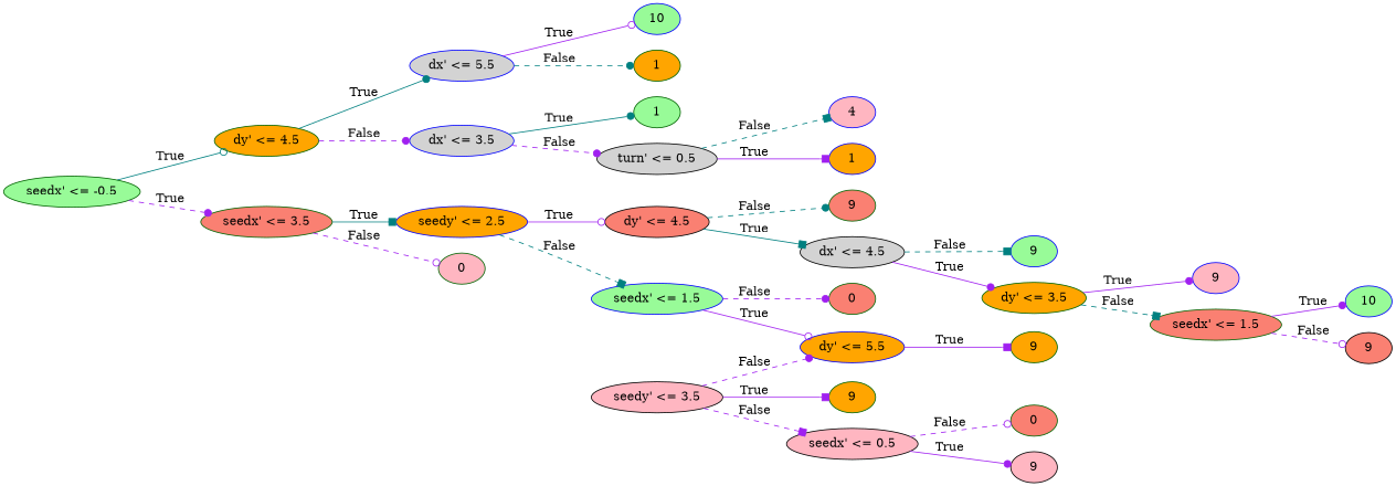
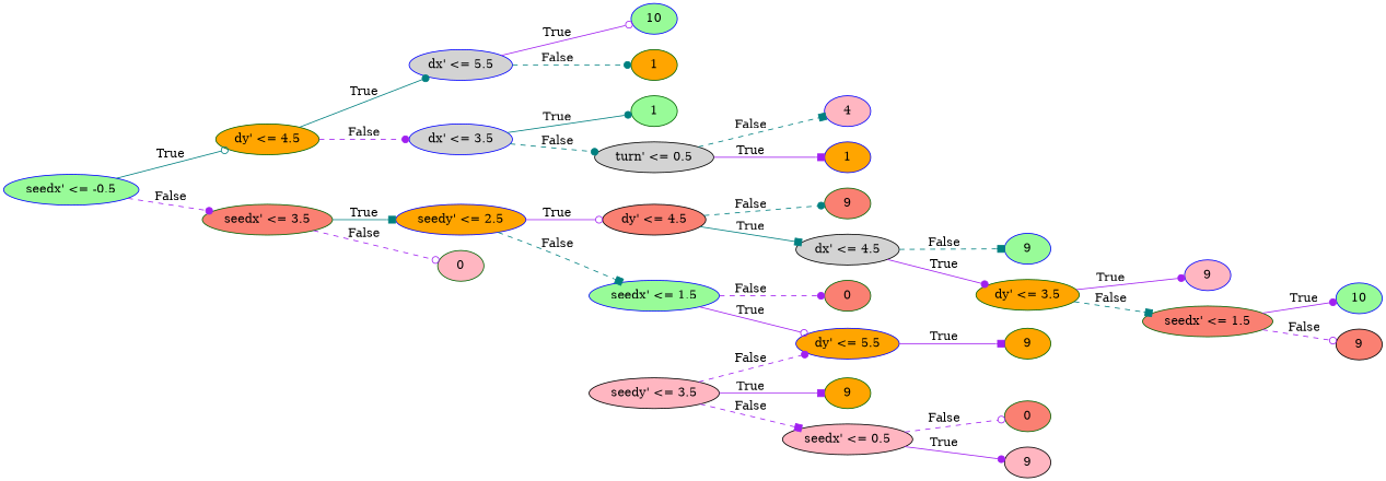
  digraph {
    rankdir=LR
    node [color=darkgreen fillcolor=orange style=filled]
    edge [arrowhead=dot color=purple]
-   n1 [fillcolor=palegreen label="seedx' <= -0.5"]
+   n1 [color=blue fillcolor=palegreen label="seedx' <= -0.5"]
    n2 [label="dy' <= 4.5"]
    n3 [fillcolor=salmon label="seedx' <= 3.5"]
    n4 [color=blue fillcolor=lightgrey label="dx' <= 5.5"]
    n5 [color=blue fillcolor=lightgrey label="dx' <= 3.5"]
    n6 [color=blue label="seedy' <= 2.5"]
    n7 [fillcolor=lightpink label=0]
    n8 [color=blue fillcolor=palegreen label=10]
    n9 [label=1]
    n10 [fillcolor=palegreen label=1]
    n11 [color=black fillcolor=lightgrey label="turn' <= 0.5"]
    n12 [color=blue label=1]
    n13 [color=blue fillcolor=lightpink label=4]
    n14 [color=black fillcolor=salmon label="dy' <= 4.5"]
    n15 [color=blue fillcolor=palegreen label="seedx' <= 1.5"]
    n16 [color=black fillcolor=lightgrey label="dx' <= 4.5"]
    n17 [fillcolor=salmon label=9]
    n18 [color=blue label="dy' <= 5.5"]
    n19 [fillcolor=salmon label=0]
    n20 [label="dy' <= 3.5"]
    n21 [color=blue fillcolor=palegreen label=9]
    n22 [color=blue fillcolor=lightpink label=9]
    n23 [fillcolor=salmon label="seedx' <= 1.5"]
    n24 [color=blue fillcolor=palegreen label=10]
    n25 [color=black fillcolor=salmon label=9]
    n26 [label=9]
    n27 [color=black fillcolor=lightpink label="seedy' <= 3.5"]
    n28 [label=9]
    n29 [color=black fillcolor=lightpink label="seedx' <= 0.5"]
    n30 [color=black fillcolor=lightpink label=9]
    n31 [fillcolor=salmon label=0]
    n1 -> n2 [arrowhead=odot color=teal label=True]
-   n1 -> n3 [label=True style=dashed]
+   n1 -> n3 [label=False style=dashed]
    n2 -> n4 [color=teal label=True]
    n2 -> n5 [label=False style=dashed]
    n3 -> n6 [arrowhead=box color=teal label=True]
    n3 -> n7 [arrowhead=odot label=False style=dashed]
    n4 -> n8 [arrowhead=odot label=True]
    n4 -> n9 [color=teal label=False style=dashed]
    n5 -> n10 [color=teal label=True]
-   n5 -> n11 [label=False style=dashed]
+   n5 -> n11 [color=teal label=False style=dashed]
    n6 -> n14 [arrowhead=odot label=True]
    n6 -> n15 [arrowhead=box color=teal label=False style=dashed]
    n11 -> n12 [arrowhead=box label=True]
    n11 -> n13 [arrowhead=box color=teal label=False style=dashed]
    n14 -> n16 [arrowhead=box color=teal label=True]
    n14 -> n17 [color=teal label=False style=dashed]
    n15 -> n18 [arrowhead=odot label=True]
    n15 -> n19 [label=False style=dashed]
    n16 -> n20 [label=True]
    n16 -> n21 [arrowhead=box color=teal label=False style=dashed]
    n18 -> n26 [arrowhead=box label=True]
    n20 -> n22 [label=True]
    n20 -> n23 [arrowhead=box color=teal label=False style=dashed]
    n23 -> n24 [label=True]
    n23 -> n25 [arrowhead=odot label=False style=dashed]
    n27 -> n18 [label=False style=dashed]
    n27 -> n28 [arrowhead=box label=True]
    n27 -> n29 [arrowhead=box label=False style=dashed]
    n29 -> n30 [label=True]
    n29 -> n31 [arrowhead=odot label=False style=dashed]
  }
